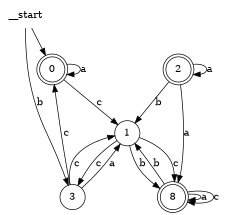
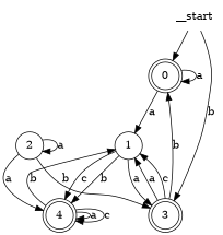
  digraph {
    node [shape=circle]
    __start [shape=none]
    n2 [label=0 shape=doublecircle]
-   n3 [label=3]
+   n3 [label=3 shape=doublecircle]
    n4 [label=1]
-   n5 [label=8 shape=doublecircle]
-   n6 [label=2 shape=doublecircle]
+   n5 [label=4 shape=doublecircle]
+   n6 [label=2]
    __start -> n2
    __start -> n3 [label=b]
    n2 -> n2 [label=a]
-   n2 -> n4 [label=c]
-   n3 -> n2 [label=c]
+   n2 -> n4 [label=a]
+   n3 -> n2 [label=b]
    n3 -> n4 [label=a]
    n3 -> n4 [label=c]
-   n4 -> n3 [label=c]
+   n4 -> n3 [label=a]
    n4 -> n5 [label=c]
    n4 -> n5 [label=b]
    n5 -> n4 [label=b]
    n5 -> n5 [label=a]
    n5 -> n5 [label=c]
-   n6 -> n4 [label=b]
+   n6 -> n3 [label=b]
    n6 -> n5 [label=a]
    n6 -> n6 [label=a]
  }
